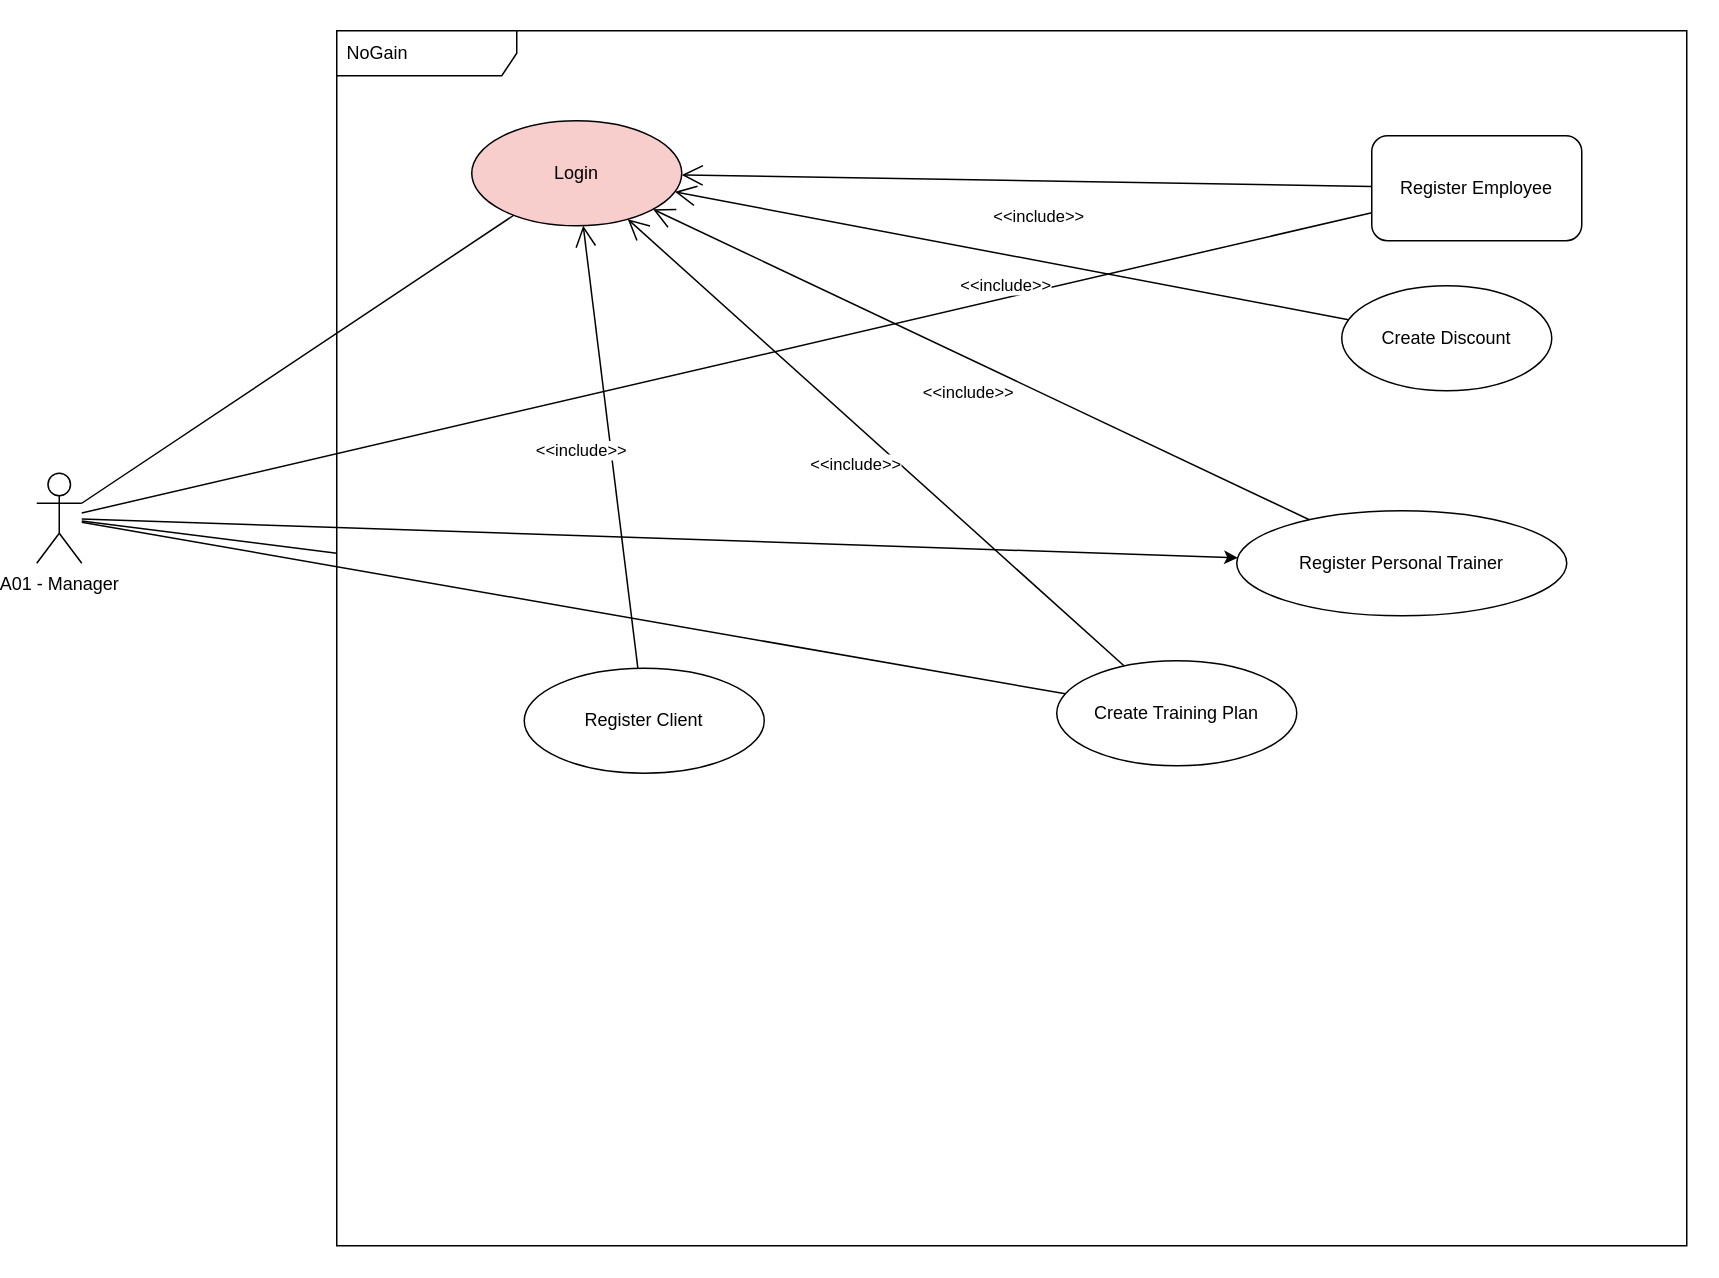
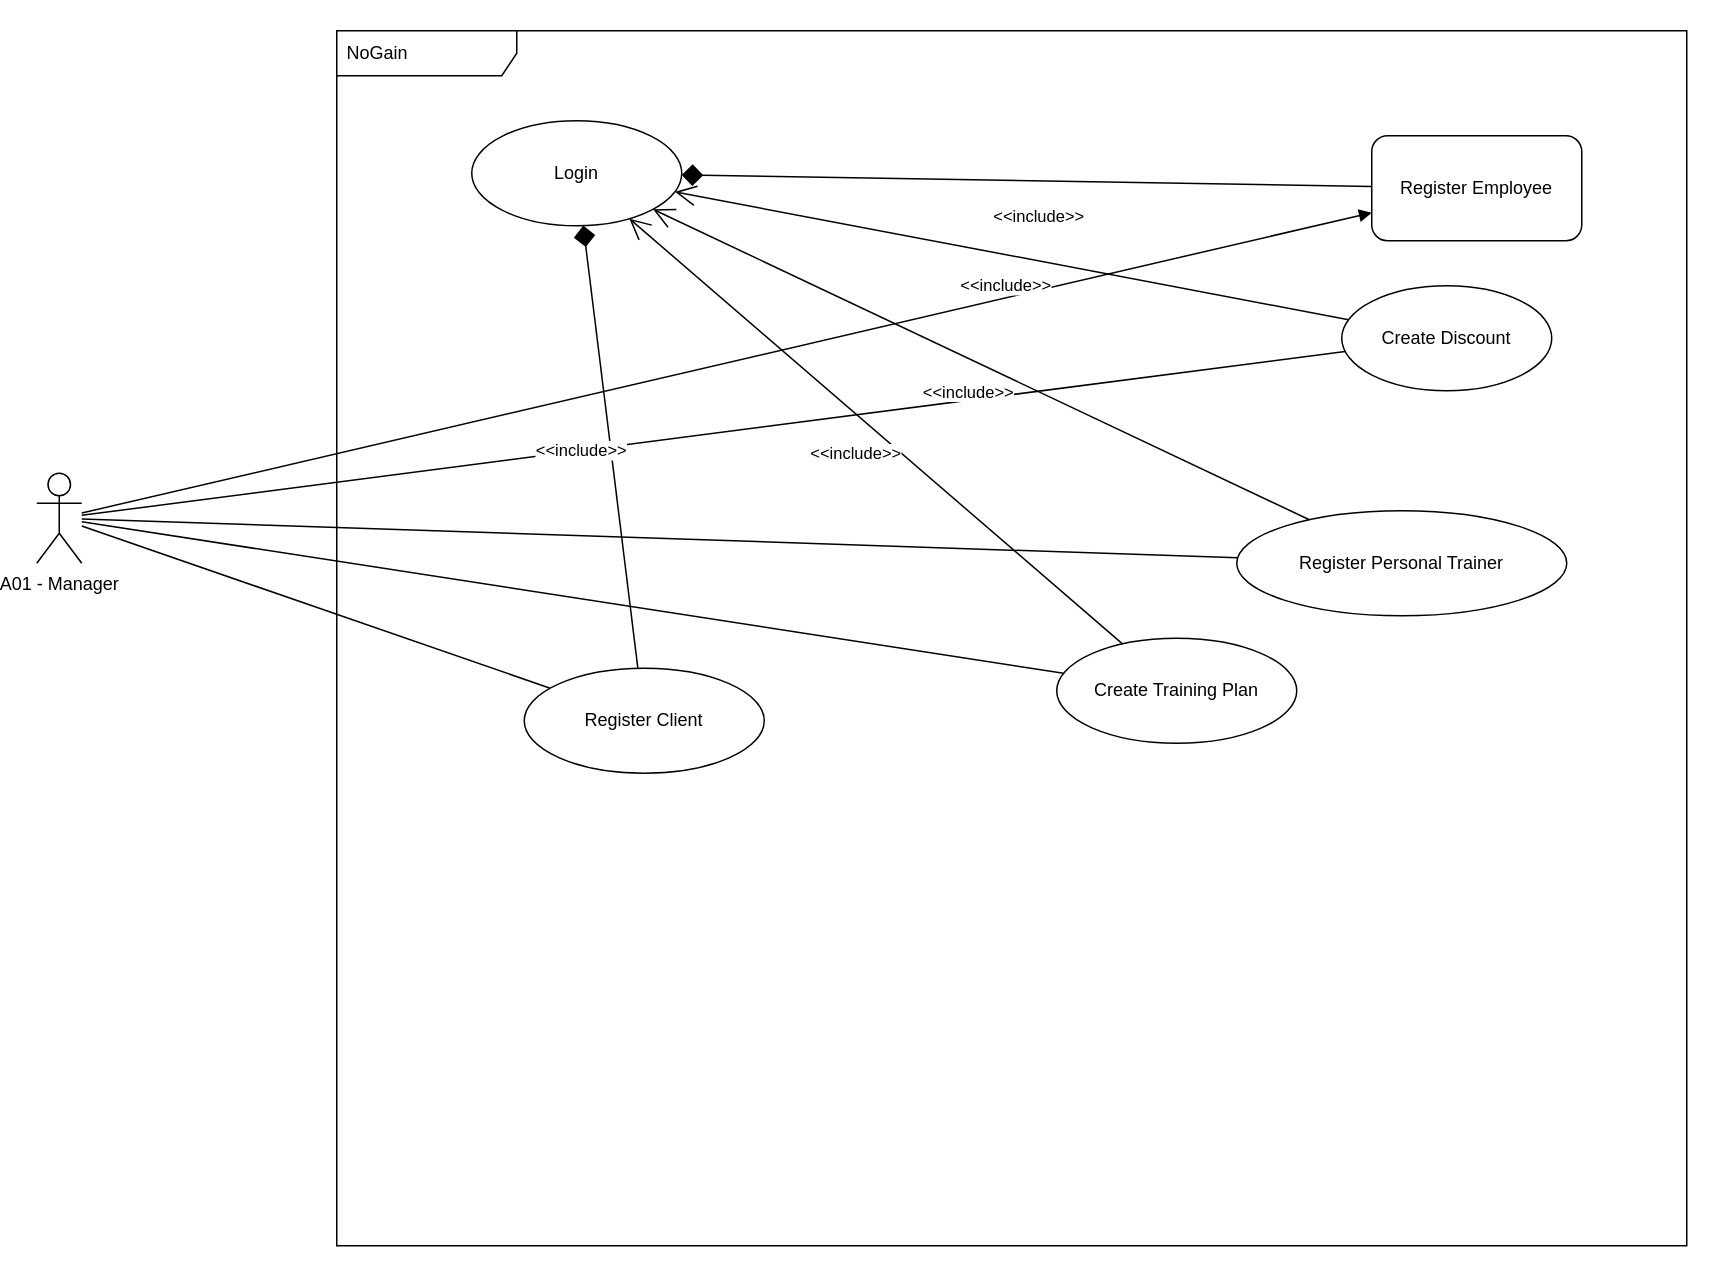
  <mxCell id="0" />
  <mxCell id="1" parent="0" />
  <mxCell id="2" value="A01 - Manager" style="shape=umlActor;verticalLabelPosition=bottom;verticalAlign=top;html=1;" parent="1" vertex="1"><mxGeometry x="20" y="315" width="30" height="60" as="geometry" /></mxCell>
  <mxCell id="3" value="NoGain" style="shape=umlFrame;whiteSpace=wrap;html=1;width=120;height=30;boundedLbl=1;verticalAlign=middle;align=left;spacingLeft=5;" parent="1" vertex="1"><mxGeometry x="220" y="20" width="900" height="810" as="geometry" /></mxCell>
  <mxCell id="4" value="Register Employee" style="whiteSpace=wrap;html=1;rounded=1;" parent="1" vertex="1"><mxGeometry x="910" y="90" width="140" height="70" as="geometry" /></mxCell>
- <mxCell id="5" value="" style="endArrow=none;html=1;" parent="1" source="2" target="4" edge="1"><mxGeometry width="50" height="50" relative="1" as="geometry"><mxPoint x="360" y="210" as="sourcePoint" /><mxPoint x="410" y="160" as="targetPoint" /></mxGeometry></mxCell>
- <mxCell id="6" value="Login" style="ellipse;whiteSpace=wrap;html=1;fillColor=#f8cecc;" parent="1" vertex="1"><mxGeometry x="310" y="80" width="140" height="70" as="geometry" /></mxCell>
- <mxCell id="7" value="" style="endArrow=none;html=1;" parent="1" source="2" target="6" edge="1"><mxGeometry width="50" height="50" relative="1" as="geometry"><mxPoint x="120" y="137.077" as="sourcePoint" /><mxPoint x="319.065" y="230.992" as="targetPoint" /></mxGeometry></mxCell>
+ <mxCell id="5" value="" style="endArrow=block;html=1;" parent="1" source="2" target="4" edge="1"><mxGeometry width="50" height="50" relative="1" as="geometry"><mxPoint x="360" y="210" as="sourcePoint" /><mxPoint x="410" y="160" as="targetPoint" /></mxGeometry></mxCell>
+ <mxCell id="6" value="Login" style="ellipse;whiteSpace=wrap;html=1;" parent="1" vertex="1"><mxGeometry x="310" y="80" width="140" height="70" as="geometry" /></mxCell>
  <mxCell id="8" value="Create Discount" style="ellipse;whiteSpace=wrap;html=1;" parent="1" vertex="1"><mxGeometry x="890" y="190" width="140" height="70" as="geometry" /></mxCell>
- <mxCell id="9" value="&amp;lt;&amp;lt;include&amp;gt;&amp;gt;" style="endArrow=open;endSize=12;html=1;" parent="1" source="4" target="6" edge="1"><mxGeometry x="-0.037" y="24" width="160" relative="1" as="geometry"><mxPoint x="310" y="240" as="sourcePoint" /><mxPoint x="470" y="240" as="targetPoint" /><mxPoint as="offset" /></mxGeometry></mxCell>
+ <mxCell id="9" value="&amp;lt;&amp;lt;include&amp;gt;&amp;gt;" style="endArrow=diamond;endSize=12;html=1;" parent="1" source="4" target="6" edge="1"><mxGeometry x="-0.037" y="24" width="160" relative="1" as="geometry"><mxPoint x="310" y="240" as="sourcePoint" /><mxPoint x="470" y="240" as="targetPoint" /><mxPoint as="offset" /></mxGeometry></mxCell>
  <mxCell id="10" value="&amp;lt;&amp;lt;include&amp;gt;&amp;gt;" style="endArrow=open;endSize=12;html=1;" parent="1" source="8" target="6" edge="1"><mxGeometry x="0.001" y="20" width="160" relative="1" as="geometry"><mxPoint x="428.277" y="182.298" as="sourcePoint" /><mxPoint x="575.893" y="118.801" as="targetPoint" /><mxPoint as="offset" /></mxGeometry></mxCell>
+ <mxCell id="11" value="" style="endArrow=none;html=1;" parent="1" source="2" target="8" edge="1"><mxGeometry width="50" height="50" relative="1" as="geometry"><mxPoint x="120" y="134.813" as="sourcePoint" /><mxPoint x="311.058" y="196.12" as="targetPoint" /></mxGeometry></mxCell>
  <mxCell id="12" value="Register Personal Trainer" style="ellipse;whiteSpace=wrap;html=1;" parent="1" vertex="1"><mxGeometry x="820" y="340" width="220" height="70" as="geometry" /></mxCell>
- <mxCell id="13" value="" style="endArrow=classic;html=1;" parent="1" source="2" target="12" edge="1"><mxGeometry width="50" height="50" relative="1" as="geometry"><mxPoint x="120" y="141.321" as="sourcePoint" /><mxPoint x="351.245" y="315.854" as="targetPoint" /></mxGeometry></mxCell>
+ <mxCell id="13" value="" style="endArrow=none;html=1;" parent="1" source="2" target="12" edge="1"><mxGeometry width="50" height="50" relative="1" as="geometry"><mxPoint x="120" y="141.321" as="sourcePoint" /><mxPoint x="351.245" y="315.854" as="targetPoint" /></mxGeometry></mxCell>
  <mxCell id="14" value="&amp;lt;&amp;lt;include&amp;gt;&amp;gt;" style="endArrow=open;endSize=12;html=1;" parent="1" source="12" target="6" edge="1"><mxGeometry x="0.001" y="20" width="160" relative="1" as="geometry"><mxPoint x="595.959" y="294.417" as="sourcePoint" /><mxPoint x="409.049" y="126.581" as="targetPoint" /><mxPoint as="offset" /></mxGeometry></mxCell>
- <mxCell id="15" value="Create Training Plan" style="ellipse;whiteSpace=wrap;html=1;" parent="1" vertex="1"><mxGeometry x="700" y="440" width="160" height="70" as="geometry" /></mxCell>
+ <mxCell id="15" value="Create Training Plan" style="ellipse;whiteSpace=wrap;html=1;" parent="1" vertex="1"><mxGeometry x="700" y="425" width="160" height="70" as="geometry" /></mxCell>
  <mxCell id="16" value="Register Client" style="ellipse;whiteSpace=wrap;html=1;" parent="1" vertex="1"><mxGeometry x="345" y="445" width="160" height="70" as="geometry" /></mxCell>
  <mxCell id="17" value="" style="endArrow=none;html=1;" parent="1" source="2" target="15" edge="1"><mxGeometry width="50" height="50" relative="1" as="geometry"><mxPoint x="120" y="139.561" as="sourcePoint" /><mxPoint x="514.723" y="391.145" as="targetPoint" /></mxGeometry></mxCell>
  <mxCell id="18" value="&amp;lt;&amp;lt;include&amp;gt;&amp;gt;" style="endArrow=open;endSize=12;html=1;" parent="1" source="15" target="6" edge="1"><mxGeometry x="0.001" y="20" width="160" relative="1" as="geometry"><mxPoint x="540.671" y="386.037" as="sourcePoint" /><mxPoint x="394.214" y="129.656" as="targetPoint" /><mxPoint as="offset" /></mxGeometry></mxCell>
- <mxCell id="19" value="&amp;lt;&amp;lt;include&amp;gt;&amp;gt;" style="endArrow=open;endSize=12;html=1;" parent="1" source="16" target="6" edge="1"><mxGeometry x="0.001" y="20" width="160" relative="1" as="geometry"><mxPoint x="462.006" y="470.175" as="sourcePoint" /><mxPoint x="383.016" y="130.77" as="targetPoint" /><mxPoint as="offset" /></mxGeometry></mxCell>
- <mxCell id="20" value="" style="endArrow=none;html=1;" parent="1" source="2" target="3" edge="1"><mxGeometry width="50" height="50" relative="1" as="geometry"><mxPoint x="120" y="145.413" as="sourcePoint" /><mxPoint x="438.616" y="472.806" as="targetPoint" /></mxGeometry></mxCell>
+ <mxCell id="19" value="&amp;lt;&amp;lt;include&amp;gt;&amp;gt;" style="endArrow=diamond;endSize=12;html=1;" parent="1" source="16" target="6" edge="1"><mxGeometry x="0.001" y="20" width="160" relative="1" as="geometry"><mxPoint x="462.006" y="470.175" as="sourcePoint" /><mxPoint x="383.016" y="130.77" as="targetPoint" /><mxPoint as="offset" /></mxGeometry></mxCell>
+ <mxCell id="20" value="" style="endArrow=none;html=1;" parent="1" source="2" target="16" edge="1"><mxGeometry width="50" height="50" relative="1" as="geometry"><mxPoint x="120" y="145.413" as="sourcePoint" /><mxPoint x="438.616" y="472.806" as="targetPoint" /></mxGeometry></mxCell>
